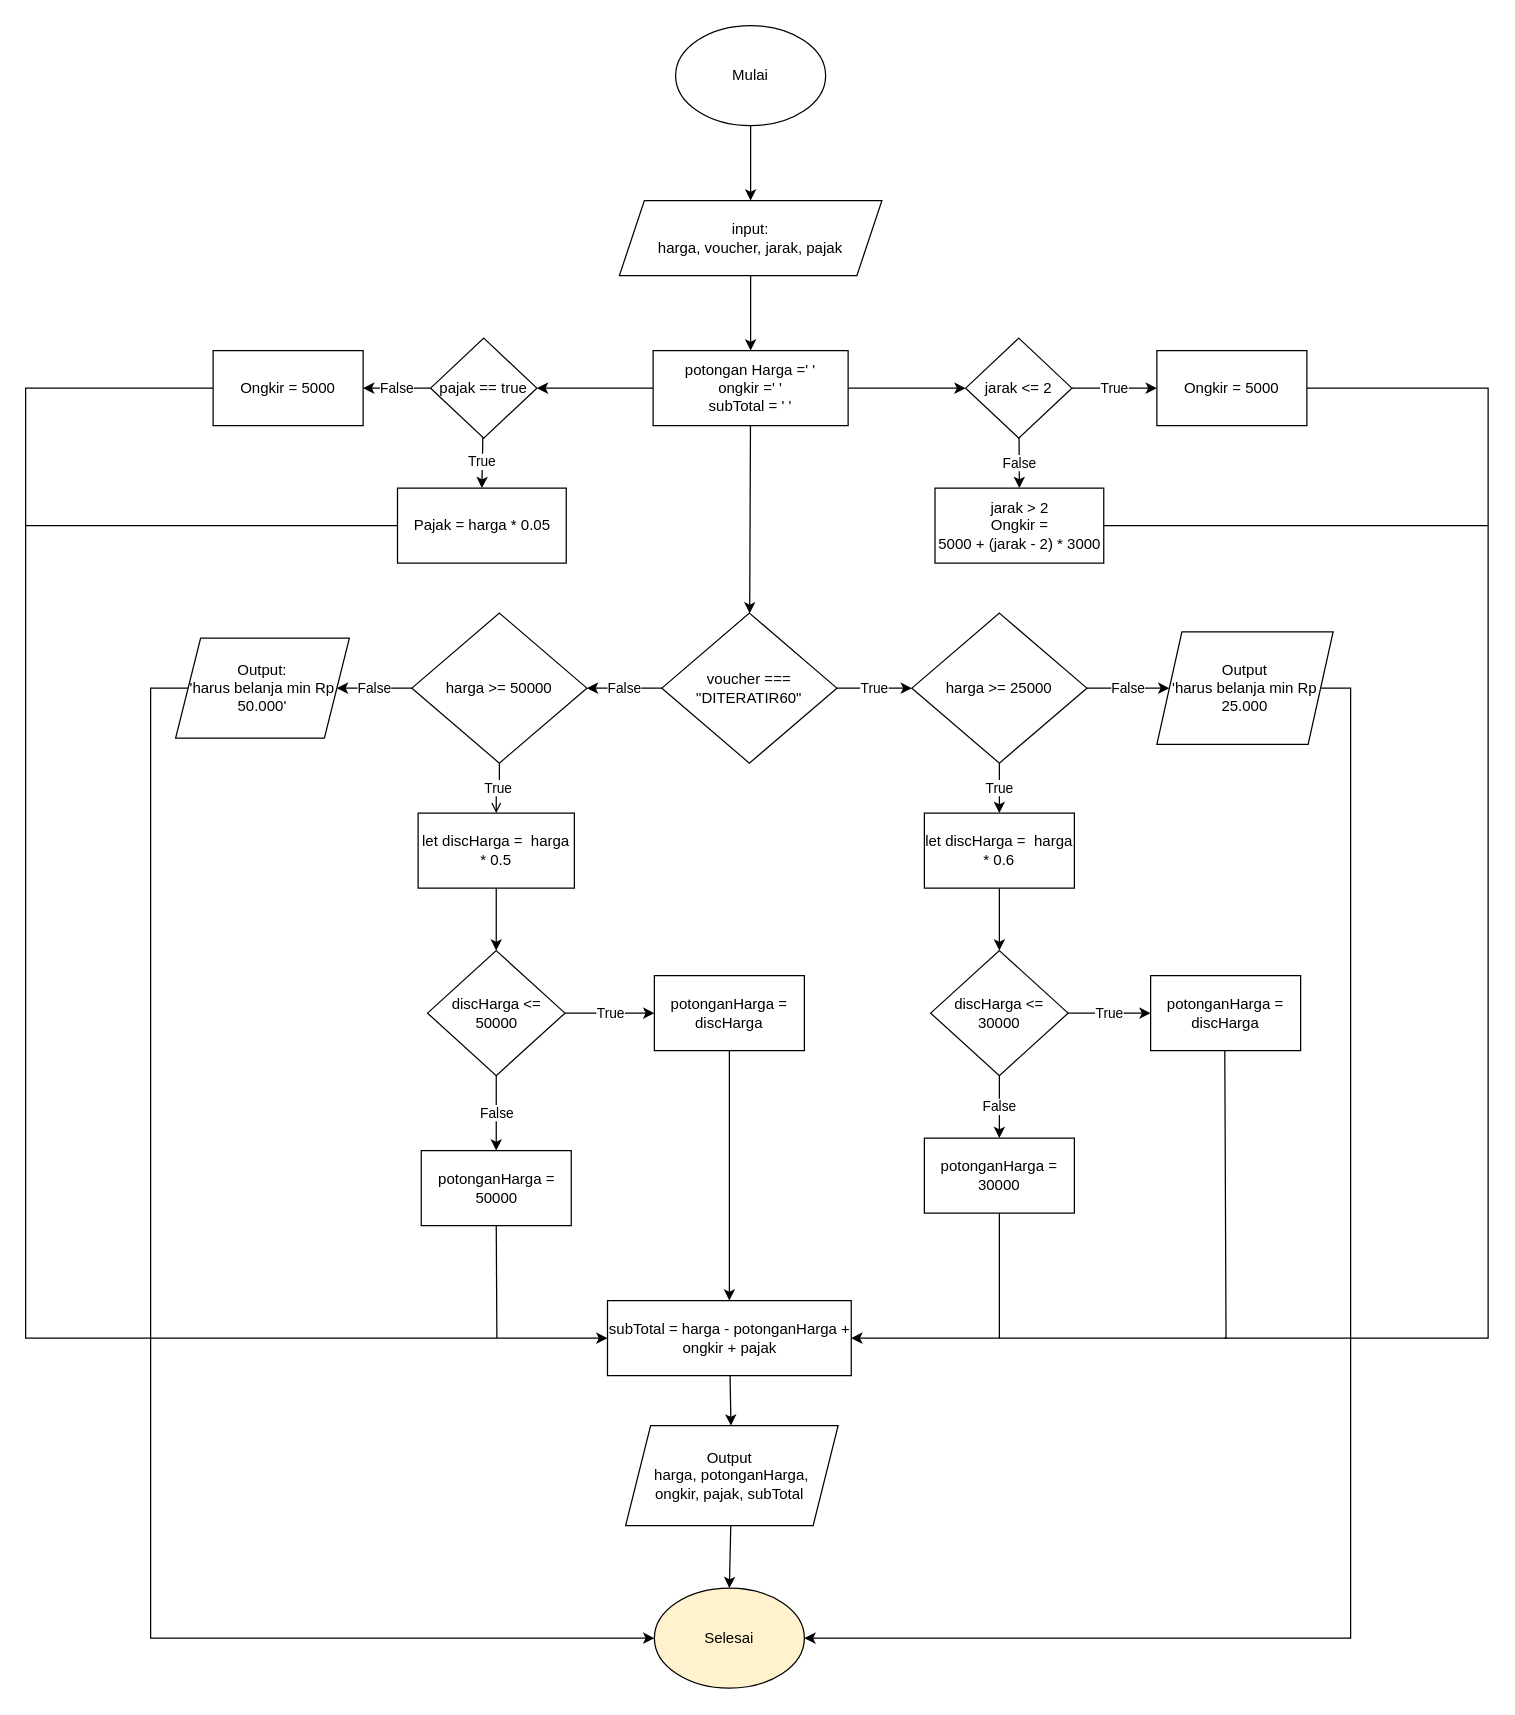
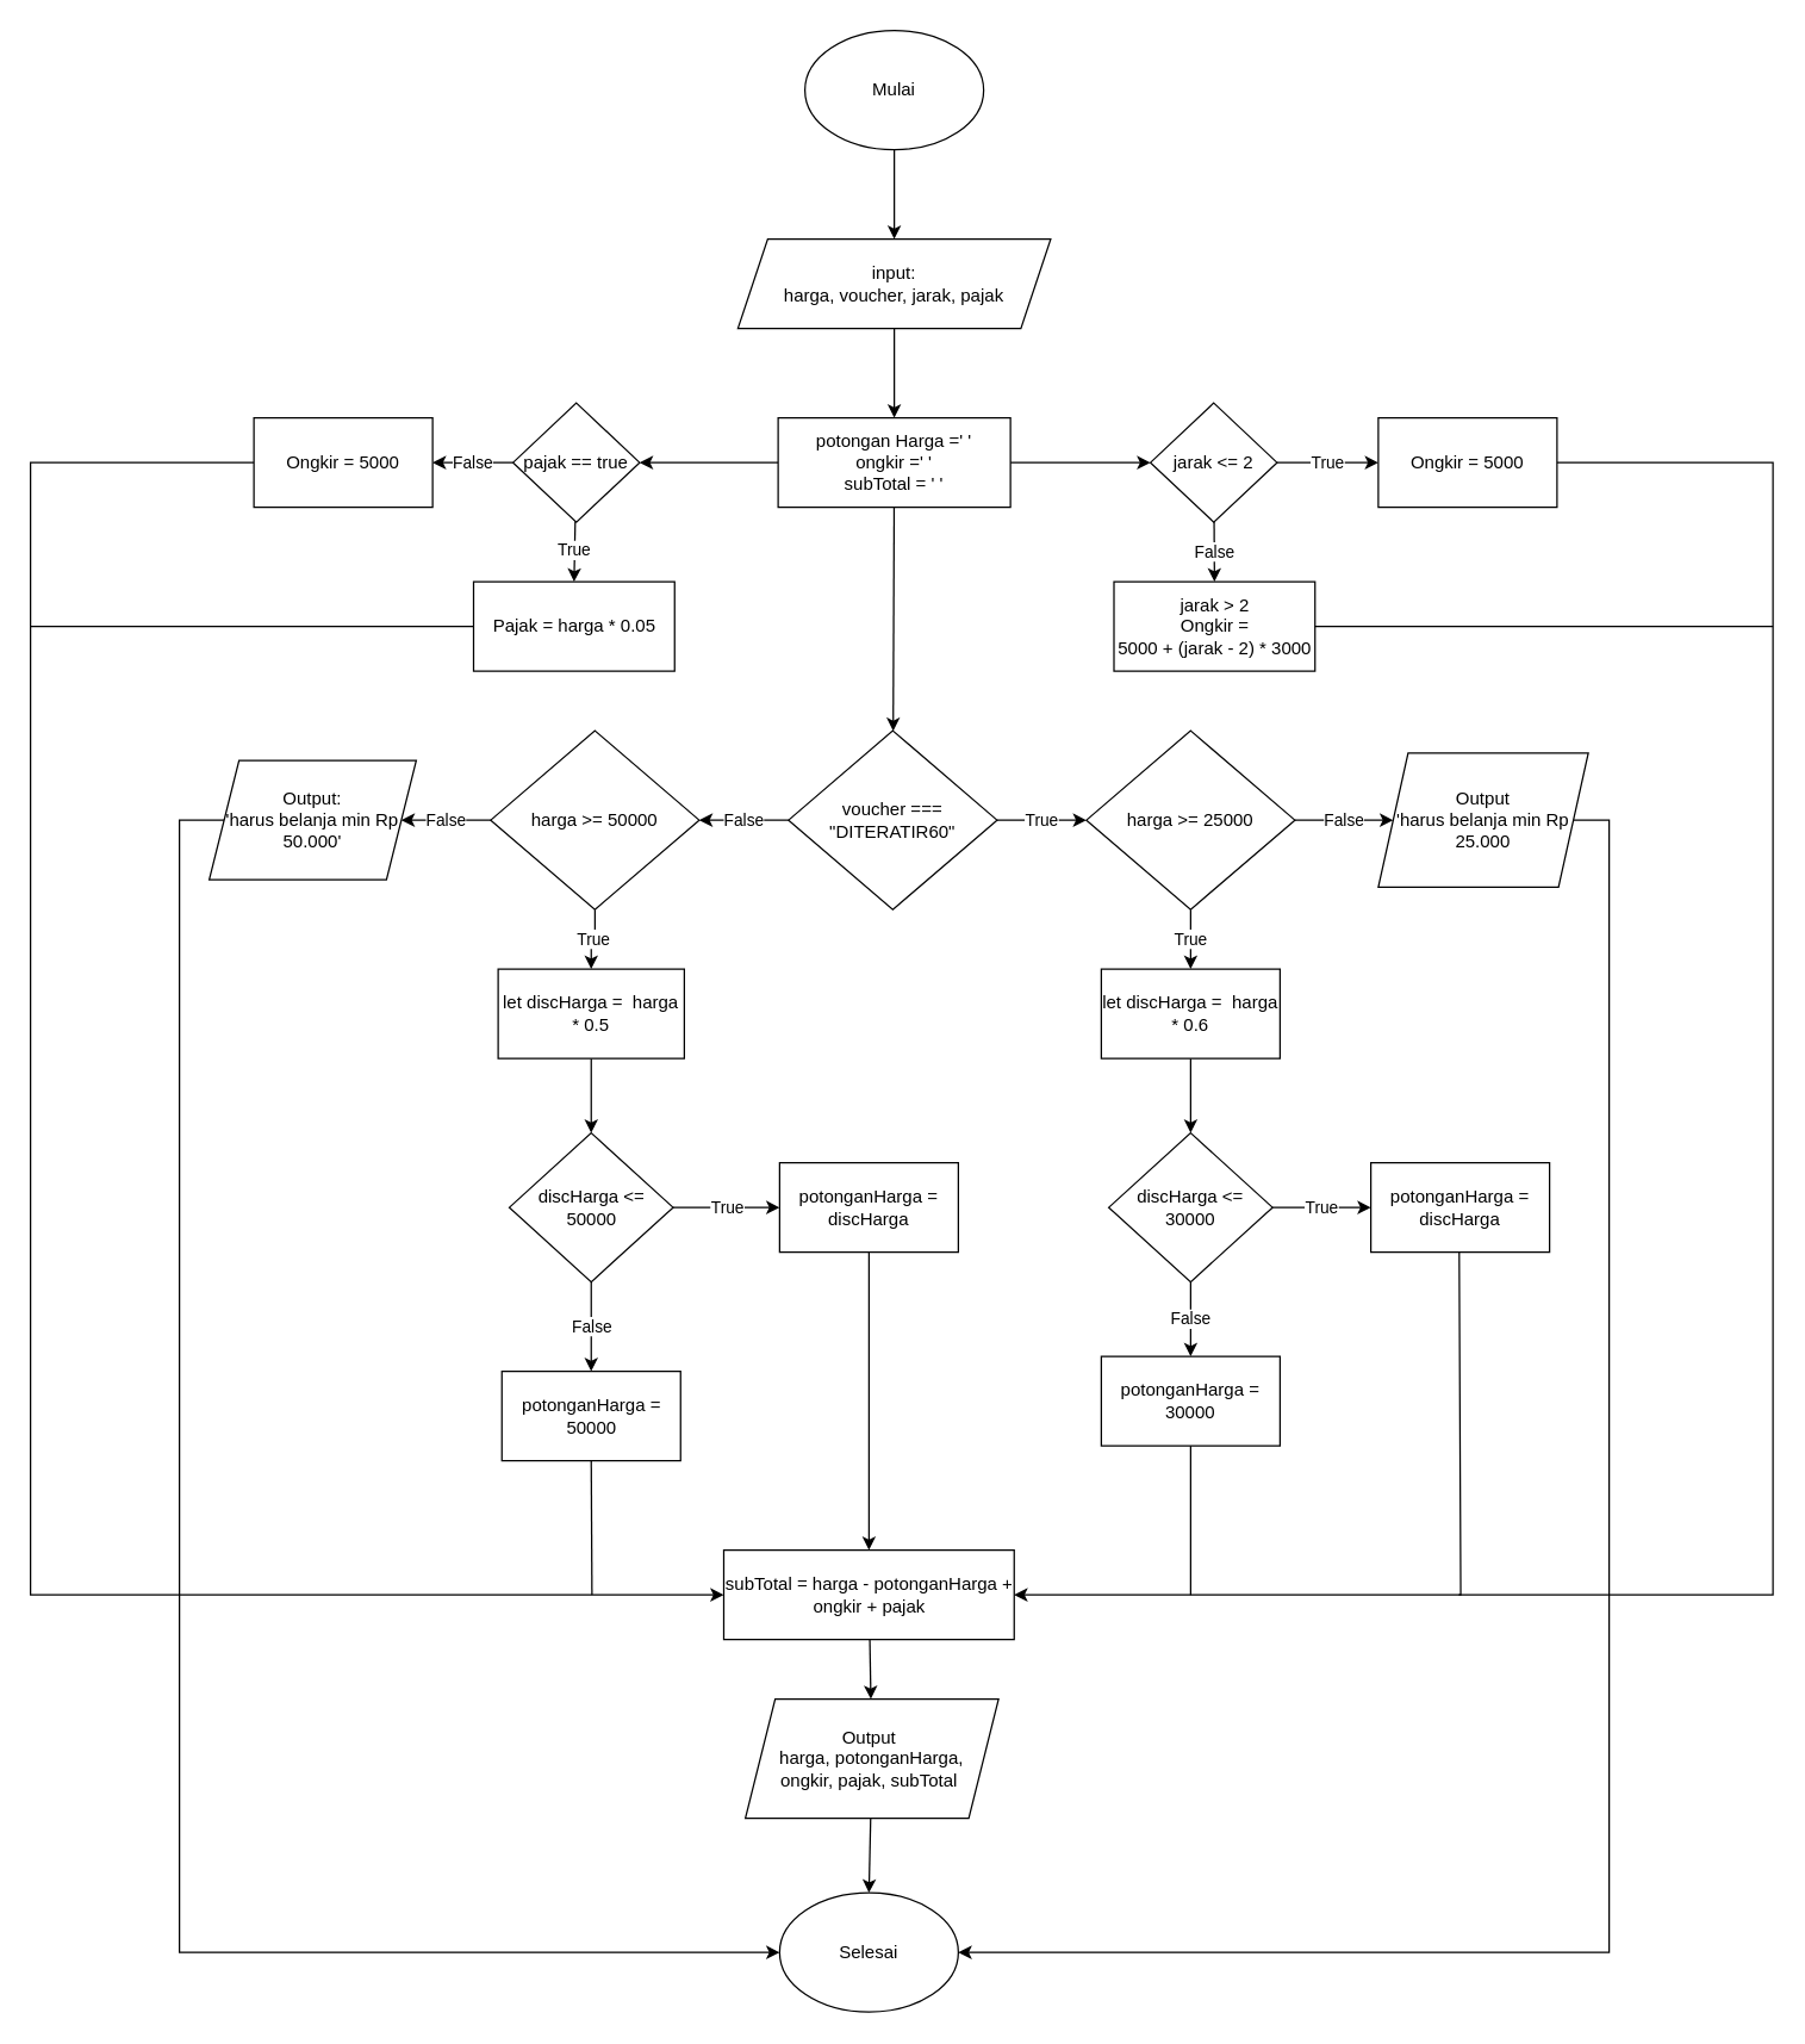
  <mxCell id="0" />
  <mxCell id="1" parent="0" />
  <mxCell id="2" style="edgeStyle=none;rounded=0;orthogonalLoop=1;jettySize=auto;html=1;" parent="1" source="3" target="5" edge="1"><mxGeometry relative="1" as="geometry" /></mxCell>
  <mxCell id="3" value="Mulai" style="ellipse;whiteSpace=wrap;html=1;" parent="1" vertex="1"><mxGeometry x="540" y="20" width="120" height="80" as="geometry" /></mxCell>
  <mxCell id="4" style="edgeStyle=none;rounded=0;orthogonalLoop=1;jettySize=auto;html=1;entryX=0.5;entryY=0;entryDx=0;entryDy=0;" parent="1" source="5" target="9" edge="1"><mxGeometry relative="1" as="geometry" /></mxCell>
  <mxCell id="5" value="input:&lt;br&gt;harga, voucher, jarak, pajak" style="shape=parallelogram;perimeter=parallelogramPerimeter;whiteSpace=wrap;html=1;fixedSize=1;" parent="1" vertex="1"><mxGeometry x="495" y="160" width="210" height="60" as="geometry" /></mxCell>
  <mxCell id="6" style="edgeStyle=none;rounded=0;orthogonalLoop=1;jettySize=auto;html=1;entryX=0;entryY=0.5;entryDx=0;entryDy=0;" parent="1" source="9" target="42" edge="1"><mxGeometry relative="1" as="geometry" /></mxCell>
  <mxCell id="7" style="edgeStyle=none;rounded=0;orthogonalLoop=1;jettySize=auto;html=1;entryX=1;entryY=0.5;entryDx=0;entryDy=0;" parent="1" source="9" target="45" edge="1"><mxGeometry relative="1" as="geometry" /></mxCell>
  <mxCell id="8" style="edgeStyle=none;rounded=0;orthogonalLoop=1;jettySize=auto;html=1;" parent="1" source="9" target="12" edge="1"><mxGeometry relative="1" as="geometry" /></mxCell>
  <mxCell id="9" value="potongan Harga =' '&lt;br&gt;ongkir =' '&lt;br&gt;subTotal = ' '" style="rounded=0;whiteSpace=wrap;html=1;" parent="1" vertex="1"><mxGeometry x="522" y="280" width="156" height="60" as="geometry" /></mxCell>
  <mxCell id="10" value="True" style="edgeStyle=orthogonalEdgeStyle;rounded=0;orthogonalLoop=1;jettySize=auto;html=1;entryX=0;entryY=0.5;entryDx=0;entryDy=0;" parent="1" source="12" target="15" edge="1"><mxGeometry relative="1" as="geometry" /></mxCell>
  <mxCell id="11" value="False" style="edgeStyle=orthogonalEdgeStyle;rounded=0;orthogonalLoop=1;jettySize=auto;html=1;entryX=1;entryY=0.5;entryDx=0;entryDy=0;" parent="1" source="12" target="27" edge="1"><mxGeometry relative="1" as="geometry" /></mxCell>
  <mxCell id="12" value="voucher === &quot;DITERATIR60&quot;" style="rhombus;whiteSpace=wrap;html=1;" parent="1" vertex="1"><mxGeometry x="529" y="490" width="140" height="120" as="geometry" /></mxCell>
  <mxCell id="13" value="True" style="edgeStyle=none;rounded=0;orthogonalLoop=1;jettySize=auto;html=1;entryX=0.5;entryY=0;entryDx=0;entryDy=0;" parent="1" source="15" target="17" edge="1"><mxGeometry relative="1" as="geometry" /></mxCell>
  <mxCell id="14" value="False" style="edgeStyle=none;rounded=0;orthogonalLoop=1;jettySize=auto;html=1;entryX=0;entryY=0.5;entryDx=0;entryDy=0;" parent="1" source="15" target="22" edge="1"><mxGeometry relative="1" as="geometry" /></mxCell>
  <mxCell id="15" value="harga &amp;gt;= 25000" style="rhombus;whiteSpace=wrap;html=1;" parent="1" vertex="1"><mxGeometry x="729" y="490" width="140" height="120" as="geometry" /></mxCell>
  <mxCell id="16" style="edgeStyle=orthogonalEdgeStyle;rounded=0;orthogonalLoop=1;jettySize=auto;html=1;entryX=0.5;entryY=0;entryDx=0;entryDy=0;" parent="1" source="17" target="20" edge="1"><mxGeometry relative="1" as="geometry" /></mxCell>
  <mxCell id="17" value="let discHarga =&amp;nbsp; harga * 0.6" style="rounded=0;whiteSpace=wrap;html=1;" parent="1" vertex="1"><mxGeometry x="739" y="650" width="120" height="60" as="geometry" /></mxCell>
  <mxCell id="18" value="True" style="edgeStyle=orthogonalEdgeStyle;rounded=0;orthogonalLoop=1;jettySize=auto;html=1;entryX=0;entryY=0.5;entryDx=0;entryDy=0;" parent="1" source="20" target="23" edge="1"><mxGeometry relative="1" as="geometry" /></mxCell>
  <mxCell id="19" value="False" style="edgeStyle=orthogonalEdgeStyle;rounded=0;orthogonalLoop=1;jettySize=auto;html=1;" parent="1" source="20" target="24" edge="1"><mxGeometry relative="1" as="geometry" /></mxCell>
  <mxCell id="20" value="discHarga &amp;lt;= 30000" style="rhombus;whiteSpace=wrap;html=1;" parent="1" vertex="1"><mxGeometry x="744" y="760" width="110" height="100" as="geometry" /></mxCell>
  <mxCell id="21" style="edgeStyle=none;rounded=0;orthogonalLoop=1;jettySize=auto;html=1;entryX=1;entryY=0.5;entryDx=0;entryDy=0;" parent="1" source="22" target="55" edge="1"><mxGeometry relative="1" as="geometry"><Array as="points"><mxPoint x="1080" y="550" /><mxPoint x="1080" y="1310" /></Array></mxGeometry></mxCell>
  <mxCell id="22" value="Output&lt;br&gt;'harus belanja min Rp 25.000" style="shape=parallelogram;perimeter=parallelogramPerimeter;whiteSpace=wrap;html=1;fixedSize=1;" parent="1" vertex="1"><mxGeometry x="925" y="505" width="141" height="90" as="geometry" /></mxCell>
  <mxCell id="23" value="potonganHarga = discHarga" style="rounded=0;whiteSpace=wrap;html=1;" parent="1" vertex="1"><mxGeometry x="920" y="780" width="120" height="60" as="geometry" /></mxCell>
  <mxCell id="24" value="potonganHarga = 30000" style="rounded=0;whiteSpace=wrap;html=1;" parent="1" vertex="1"><mxGeometry x="739" y="910" width="120" height="60" as="geometry" /></mxCell>
- <mxCell id="25" value="True" style="edgeStyle=orthogonalEdgeStyle;rounded=0;orthogonalLoop=1;jettySize=auto;html=1;entryX=0.5;entryY=0;entryDx=0;entryDy=0;endArrow=open;" parent="1" source="27" target="29" edge="1"><mxGeometry relative="1" as="geometry" /></mxCell>
+ <mxCell id="25" value="True" style="edgeStyle=orthogonalEdgeStyle;rounded=0;orthogonalLoop=1;jettySize=auto;html=1;entryX=0.5;entryY=0;entryDx=0;entryDy=0;" parent="1" source="27" target="29" edge="1"><mxGeometry relative="1" as="geometry" /></mxCell>
  <mxCell id="26" value="False" style="edgeStyle=orthogonalEdgeStyle;rounded=0;orthogonalLoop=1;jettySize=auto;html=1;entryX=1;entryY=0.5;entryDx=0;entryDy=0;" parent="1" source="27" target="37" edge="1"><mxGeometry relative="1" as="geometry" /></mxCell>
  <mxCell id="27" value="harga &amp;gt;= 50000" style="rhombus;whiteSpace=wrap;html=1;" parent="1" vertex="1"><mxGeometry x="329" y="490" width="140" height="120" as="geometry" /></mxCell>
  <mxCell id="28" style="edgeStyle=orthogonalEdgeStyle;rounded=0;orthogonalLoop=1;jettySize=auto;html=1;entryX=0.5;entryY=0;entryDx=0;entryDy=0;" parent="1" source="29" target="32" edge="1"><mxGeometry relative="1" as="geometry" /></mxCell>
  <mxCell id="29" value="let discHarga =&amp;nbsp; harga * 0.5" style="rounded=0;whiteSpace=wrap;html=1;" parent="1" vertex="1"><mxGeometry x="334" y="650" width="125" height="60" as="geometry" /></mxCell>
  <mxCell id="30" value="True" style="edgeStyle=orthogonalEdgeStyle;rounded=0;orthogonalLoop=1;jettySize=auto;html=1;entryX=0;entryY=0.5;entryDx=0;entryDy=0;" parent="1" source="32" target="34" edge="1"><mxGeometry relative="1" as="geometry" /></mxCell>
  <mxCell id="31" value="False" style="edgeStyle=orthogonalEdgeStyle;rounded=0;orthogonalLoop=1;jettySize=auto;html=1;" parent="1" source="32" target="35" edge="1"><mxGeometry relative="1" as="geometry" /></mxCell>
  <mxCell id="32" value="discHarga &amp;lt;= 50000" style="rhombus;whiteSpace=wrap;html=1;" parent="1" vertex="1"><mxGeometry x="341.5" y="760" width="110" height="100" as="geometry" /></mxCell>
  <mxCell id="33" style="edgeStyle=none;rounded=0;orthogonalLoop=1;jettySize=auto;html=1;" parent="1" source="34" target="39" edge="1"><mxGeometry relative="1" as="geometry" /></mxCell>
  <mxCell id="34" value="potonganHarga = discHarga" style="rounded=0;whiteSpace=wrap;html=1;" parent="1" vertex="1"><mxGeometry x="523" y="780" width="120" height="60" as="geometry" /></mxCell>
  <mxCell id="35" value="potonganHarga = 50000" style="rounded=0;whiteSpace=wrap;html=1;" parent="1" vertex="1"><mxGeometry x="336.5" y="920" width="120" height="60" as="geometry" /></mxCell>
  <mxCell id="36" style="edgeStyle=none;rounded=0;orthogonalLoop=1;jettySize=auto;html=1;entryX=0;entryY=0.5;entryDx=0;entryDy=0;exitX=0;exitY=0.5;exitDx=0;exitDy=0;" parent="1" source="37" target="55" edge="1"><mxGeometry relative="1" as="geometry"><Array as="points"><mxPoint x="120" y="550" /><mxPoint x="120" y="1310" /></Array></mxGeometry></mxCell>
  <mxCell id="37" value="Output:&lt;br&gt;'harus belanja min Rp 50.000'" style="shape=parallelogram;perimeter=parallelogramPerimeter;whiteSpace=wrap;html=1;fixedSize=1;" parent="1" vertex="1"><mxGeometry x="140" y="510" width="139" height="80" as="geometry" /></mxCell>
  <mxCell id="38" style="edgeStyle=none;rounded=0;orthogonalLoop=1;jettySize=auto;html=1;" parent="1" source="39" target="57" edge="1"><mxGeometry relative="1" as="geometry" /></mxCell>
  <mxCell id="39" value="subTotal = harga - potonganHarga + ongkir + pajak" style="rounded=0;whiteSpace=wrap;html=1;" parent="1" vertex="1"><mxGeometry x="485.5" y="1040" width="195" height="60" as="geometry" /></mxCell>
  <mxCell id="40" value="True" style="edgeStyle=none;rounded=0;orthogonalLoop=1;jettySize=auto;html=1;" parent="1" source="42" target="47" edge="1"><mxGeometry relative="1" as="geometry" /></mxCell>
  <mxCell id="41" value="False" style="edgeStyle=none;rounded=0;orthogonalLoop=1;jettySize=auto;html=1;entryX=0.5;entryY=0;entryDx=0;entryDy=0;" parent="1" source="42" target="48" edge="1"><mxGeometry relative="1" as="geometry" /></mxCell>
  <mxCell id="42" value="jarak &amp;lt;= 2" style="rhombus;whiteSpace=wrap;html=1;" parent="1" vertex="1"><mxGeometry x="772" y="270" width="85" height="80" as="geometry" /></mxCell>
  <mxCell id="43" value="False" style="edgeStyle=none;rounded=0;orthogonalLoop=1;jettySize=auto;html=1;entryX=1;entryY=0.5;entryDx=0;entryDy=0;" parent="1" source="45" target="51" edge="1"><mxGeometry relative="1" as="geometry" /></mxCell>
  <mxCell id="44" value="True" style="edgeStyle=none;rounded=0;orthogonalLoop=1;jettySize=auto;html=1;entryX=0.5;entryY=0;entryDx=0;entryDy=0;" parent="1" source="45" target="49" edge="1"><mxGeometry relative="1" as="geometry" /></mxCell>
  <mxCell id="45" value="pajak == true" style="rhombus;whiteSpace=wrap;html=1;" parent="1" vertex="1"><mxGeometry x="344" y="270" width="85" height="80" as="geometry" /></mxCell>
  <mxCell id="46" style="edgeStyle=none;rounded=0;orthogonalLoop=1;jettySize=auto;html=1;entryX=1;entryY=0.5;entryDx=0;entryDy=0;" parent="1" source="47" target="39" edge="1"><mxGeometry relative="1" as="geometry"><Array as="points"><mxPoint x="1190" y="310" /><mxPoint x="1190" y="1070" /></Array></mxGeometry></mxCell>
  <mxCell id="47" value="Ongkir = 5000" style="rounded=0;whiteSpace=wrap;html=1;" parent="1" vertex="1"><mxGeometry x="925" y="280" width="120" height="60" as="geometry" /></mxCell>
  <mxCell id="48" value="jarak &amp;gt; 2&lt;br&gt;Ongkir = &lt;br&gt;5000 + (jarak - 2) * 3000" style="rounded=0;whiteSpace=wrap;html=1;" parent="1" vertex="1"><mxGeometry x="747.5" y="390" width="135" height="60" as="geometry" /></mxCell>
  <mxCell id="49" value="Pajak = harga * 0.05" style="rounded=0;whiteSpace=wrap;html=1;" parent="1" vertex="1"><mxGeometry x="317.5" y="390" width="135" height="60" as="geometry" /></mxCell>
  <mxCell id="50" style="edgeStyle=none;rounded=0;orthogonalLoop=1;jettySize=auto;html=1;entryX=0;entryY=0.5;entryDx=0;entryDy=0;" parent="1" source="51" target="39" edge="1"><mxGeometry relative="1" as="geometry"><Array as="points"><mxPoint x="20" y="310" /><mxPoint x="20" y="1070" /></Array></mxGeometry></mxCell>
  <mxCell id="51" value="Ongkir = 5000" style="rounded=0;whiteSpace=wrap;html=1;" parent="1" vertex="1"><mxGeometry x="170" y="280" width="120" height="60" as="geometry" /></mxCell>
  <mxCell id="52" value="" style="endArrow=none;html=1;rounded=0;entryX=0.5;entryY=1;entryDx=0;entryDy=0;" parent="1" edge="1" target="24"><mxGeometry width="50" height="50" relative="1" as="geometry"><mxPoint x="799" y="1070" as="sourcePoint" /><mxPoint x="739" y="951" as="targetPoint" /></mxGeometry></mxCell>
  <mxCell id="53" value="" style="endArrow=none;html=1;rounded=0;exitX=0.5;exitY=1;exitDx=0;exitDy=0;" parent="1" source="35" edge="1"><mxGeometry width="50" height="50" relative="1" as="geometry"><mxPoint x="740" y="980" as="sourcePoint" /><mxPoint x="397" y="1070" as="targetPoint" /></mxGeometry></mxCell>
  <mxCell id="54" value="" style="endArrow=none;html=1;rounded=0;entryX=0.5;entryY=1;entryDx=0;entryDy=0;" parent="1" edge="1"><mxGeometry width="50" height="50" relative="1" as="geometry"><mxPoint x="979" y="1070" as="sourcePoint" /><mxPoint x="979.33" y="840" as="targetPoint" /><Array as="points"><mxPoint x="980.33" y="1070" /></Array></mxGeometry></mxCell>
- <mxCell id="55" value="Selesai" style="ellipse;whiteSpace=wrap;html=1;fillColor=#fff2cc;" parent="1" vertex="1"><mxGeometry x="523" y="1270" width="120" height="80" as="geometry" /></mxCell>
+ <mxCell id="55" value="Selesai" style="ellipse;whiteSpace=wrap;html=1;" parent="1" vertex="1"><mxGeometry x="523" y="1270" width="120" height="80" as="geometry" /></mxCell>
  <mxCell id="56" style="edgeStyle=none;rounded=0;orthogonalLoop=1;jettySize=auto;html=1;entryX=0.5;entryY=0;entryDx=0;entryDy=0;" parent="1" source="57" target="55" edge="1"><mxGeometry relative="1" as="geometry" /></mxCell>
  <mxCell id="57" value="Output&amp;nbsp;&lt;br&gt;harga, potonganHarga,&lt;br&gt;ongkir, pajak, subTotal&amp;nbsp;" style="shape=parallelogram;perimeter=parallelogramPerimeter;whiteSpace=wrap;html=1;fixedSize=1;" parent="1" vertex="1"><mxGeometry x="500" y="1140" width="170" height="80" as="geometry" /></mxCell>
  <mxCell id="58" value="" style="endArrow=none;html=1;rounded=0;entryX=0;entryY=0.5;entryDx=0;entryDy=0;" parent="1" target="49" edge="1"><mxGeometry width="50" height="50" relative="1" as="geometry"><mxPoint x="20" y="420" as="sourcePoint" /><mxPoint x="630" y="970" as="targetPoint" /></mxGeometry></mxCell>
  <mxCell id="59" value="" style="endArrow=none;html=1;rounded=0;entryX=1;entryY=0.5;entryDx=0;entryDy=0;" parent="1" target="48" edge="1"><mxGeometry width="50" height="50" relative="1" as="geometry"><mxPoint x="1190" y="420" as="sourcePoint" /><mxPoint x="630" y="970" as="targetPoint" /></mxGeometry></mxCell>
